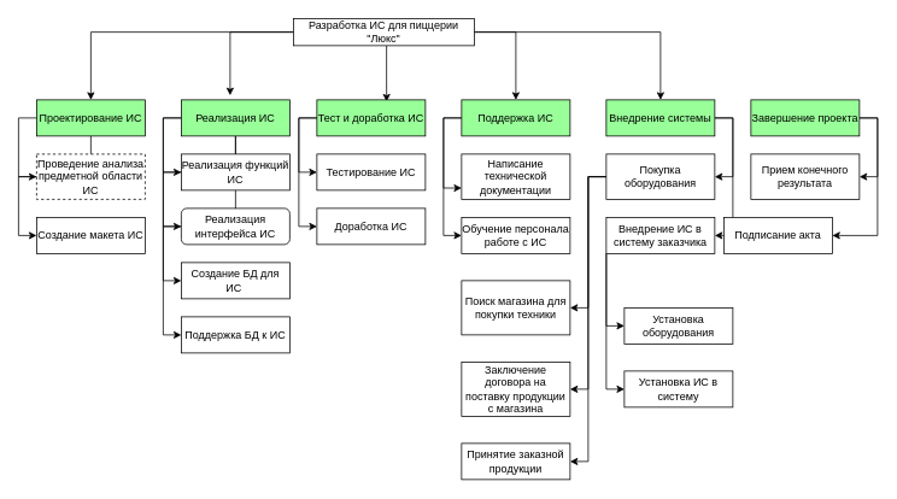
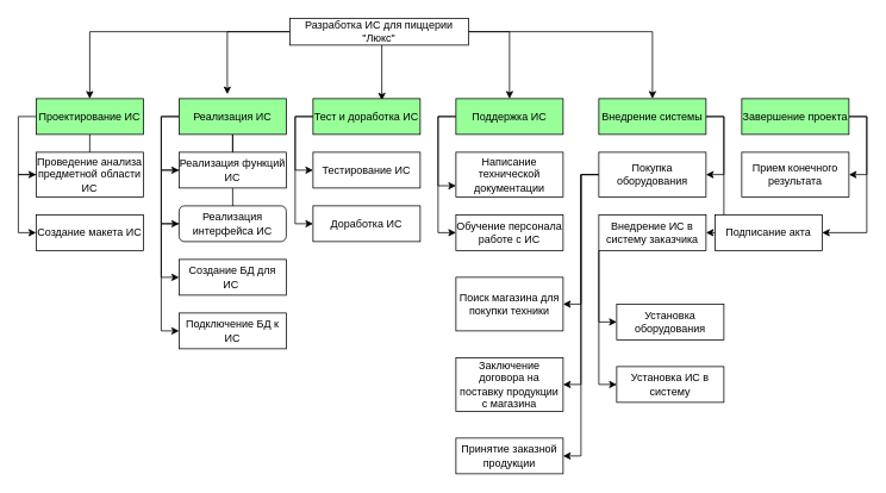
  <mxCell id="0" />
  <mxCell id="1" parent="0" />
  <mxCell id="2" style="edgeStyle=orthogonalEdgeStyle;rounded=0;orthogonalLoop=1;jettySize=auto;html=1;entryX=0.5;entryY=0;entryDx=0;entryDy=0;" edge="1" parent="1" source="7" target="10"><mxGeometry relative="1" as="geometry" /></mxCell>
  <mxCell id="3" style="edgeStyle=orthogonalEdgeStyle;rounded=0;orthogonalLoop=1;jettySize=auto;html=1;entryX=0.45;entryY=-0.125;entryDx=0;entryDy=0;entryPerimeter=0;" edge="1" parent="1" source="7" target="15"><mxGeometry relative="1" as="geometry" /></mxCell>
  <mxCell id="4" style="edgeStyle=orthogonalEdgeStyle;rounded=0;orthogonalLoop=1;jettySize=auto;html=1;entryX=0.642;entryY=0.05;entryDx=0;entryDy=0;entryPerimeter=0;" edge="1" parent="1" source="7" target="18"><mxGeometry relative="1" as="geometry"><Array as="points"><mxPoint x="427" y="90" /><mxPoint x="427" y="90" /></Array></mxGeometry></mxCell>
  <mxCell id="5" style="edgeStyle=orthogonalEdgeStyle;rounded=0;orthogonalLoop=1;jettySize=auto;html=1;entryX=0.5;entryY=0;entryDx=0;entryDy=0;" edge="1" parent="1" source="7" target="21"><mxGeometry relative="1" as="geometry"><Array as="points"><mxPoint x="570" y="35" /></Array></mxGeometry></mxCell>
  <mxCell id="6" style="edgeStyle=orthogonalEdgeStyle;rounded=0;orthogonalLoop=1;jettySize=auto;html=1;entryX=0.5;entryY=0;entryDx=0;entryDy=0;" edge="1" parent="1" source="7" target="24"><mxGeometry relative="1" as="geometry" /></mxCell>
  <mxCell id="7" value="Разработка ИС для пиццерии &quot;Люкс&quot;" style="rounded=0;whiteSpace=wrap;html=1;" vertex="1" parent="1"><mxGeometry x="324" y="20" width="200" height="30" as="geometry" /></mxCell>
  <mxCell id="8" style="edgeStyle=orthogonalEdgeStyle;rounded=0;orthogonalLoop=1;jettySize=auto;html=1;entryX=0;entryY=0.5;entryDx=0;entryDy=0;" edge="1" parent="1" source="10" target="25"><mxGeometry relative="1" as="geometry"><Array as="points"><mxPoint x="20" y="130" /><mxPoint x="20" y="195" /></Array></mxGeometry></mxCell>
  <mxCell id="9" style="edgeStyle=orthogonalEdgeStyle;rounded=0;orthogonalLoop=1;jettySize=auto;html=1;entryX=0;entryY=0.5;entryDx=0;entryDy=0;" edge="1" parent="1" source="10" target="26"><mxGeometry relative="1" as="geometry" /></mxCell>
  <mxCell id="10" value="Проектирование ИС" style="rounded=0;whiteSpace=wrap;html=1;fillColor=#99FF99;" vertex="1" parent="1"><mxGeometry x="40" y="110" width="120" height="40" as="geometry" /></mxCell>
  <mxCell id="11" style="edgeStyle=orthogonalEdgeStyle;rounded=0;orthogonalLoop=1;jettySize=auto;html=1;entryX=0;entryY=0.5;entryDx=0;entryDy=0;" edge="1" parent="1" source="15" target="27"><mxGeometry relative="1" as="geometry"><Array as="points"><mxPoint x="180" y="130" /><mxPoint x="180" y="190" /></Array></mxGeometry></mxCell>
  <mxCell id="12" style="edgeStyle=orthogonalEdgeStyle;rounded=0;orthogonalLoop=1;jettySize=auto;html=1;entryX=0;entryY=0.5;entryDx=0;entryDy=0;" edge="1" parent="1" source="15" target="28"><mxGeometry relative="1" as="geometry"><Array as="points"><mxPoint x="260" y="190" /><mxPoint x="180" y="190" /><mxPoint x="180" y="250" /></Array></mxGeometry></mxCell>
  <mxCell id="13" style="edgeStyle=orthogonalEdgeStyle;rounded=0;orthogonalLoop=1;jettySize=auto;html=1;entryX=0;entryY=0.5;entryDx=0;entryDy=0;" edge="1" parent="1" source="15" target="29"><mxGeometry relative="1" as="geometry"><Array as="points"><mxPoint x="180" y="130" /><mxPoint x="180" y="310" /></Array></mxGeometry></mxCell>
  <mxCell id="14" style="edgeStyle=orthogonalEdgeStyle;rounded=0;orthogonalLoop=1;jettySize=auto;html=1;entryX=0;entryY=0.5;entryDx=0;entryDy=0;" edge="1" parent="1" source="15" target="30"><mxGeometry relative="1" as="geometry" /></mxCell>
  <mxCell id="15" value="Реализация ИС" style="rounded=0;whiteSpace=wrap;html=1;fillColor=#99FF99;" vertex="1" parent="1"><mxGeometry x="200" y="110" width="120" height="40" as="geometry" /></mxCell>
  <mxCell id="16" style="edgeStyle=orthogonalEdgeStyle;rounded=0;orthogonalLoop=1;jettySize=auto;html=1;entryX=0;entryY=0.5;entryDx=0;entryDy=0;" edge="1" parent="1" source="18" target="31"><mxGeometry relative="1" as="geometry"><Array as="points"><mxPoint x="330" y="130" /><mxPoint x="330" y="190" /></Array></mxGeometry></mxCell>
  <mxCell id="17" style="edgeStyle=orthogonalEdgeStyle;rounded=0;orthogonalLoop=1;jettySize=auto;html=1;entryX=0;entryY=0.5;entryDx=0;entryDy=0;" edge="1" parent="1" source="18" target="32"><mxGeometry relative="1" as="geometry"><Array as="points"><mxPoint x="330" y="130" /><mxPoint x="330" y="250" /></Array></mxGeometry></mxCell>
  <mxCell id="18" value="Тест и доработка ИС" style="rounded=0;whiteSpace=wrap;html=1;fillColor=#99FF99;" vertex="1" parent="1"><mxGeometry x="350" y="110" width="120" height="40" as="geometry" /></mxCell>
  <mxCell id="19" style="edgeStyle=orthogonalEdgeStyle;rounded=0;orthogonalLoop=1;jettySize=auto;html=1;entryX=0;entryY=0.75;entryDx=0;entryDy=0;" edge="1" parent="1" source="21" target="33"><mxGeometry relative="1" as="geometry"><Array as="points"><mxPoint x="490" y="130" /><mxPoint x="490" y="208" /></Array></mxGeometry></mxCell>
  <mxCell id="20" style="edgeStyle=orthogonalEdgeStyle;rounded=0;orthogonalLoop=1;jettySize=auto;html=1;entryX=0;entryY=0.5;entryDx=0;entryDy=0;" edge="1" parent="1" source="21" target="34"><mxGeometry relative="1" as="geometry"><Array as="points"><mxPoint x="490" y="130" /><mxPoint x="490" y="260" /></Array></mxGeometry></mxCell>
  <mxCell id="21" value="Поддержка ИС" style="rounded=0;whiteSpace=wrap;html=1;fillColor=#99FF99;" vertex="1" parent="1"><mxGeometry x="510" y="110" width="120" height="40" as="geometry" /></mxCell>
  <mxCell id="22" style="edgeStyle=orthogonalEdgeStyle;rounded=0;orthogonalLoop=1;jettySize=auto;html=1;entryX=1;entryY=0.5;entryDx=0;entryDy=0;" edge="1" parent="1" source="24" target="38"><mxGeometry relative="1" as="geometry"><Array as="points"><mxPoint x="810" y="130" /><mxPoint x="810" y="195" /></Array></mxGeometry></mxCell>
  <mxCell id="23" style="edgeStyle=orthogonalEdgeStyle;rounded=0;orthogonalLoop=1;jettySize=auto;html=1;entryX=1;entryY=0.5;entryDx=0;entryDy=0;" edge="1" parent="1" source="24" target="41"><mxGeometry relative="1" as="geometry"><Array as="points"><mxPoint x="810" y="130" /><mxPoint x="810" y="260" /></Array></mxGeometry></mxCell>
  <mxCell id="24" value="Внедрение системы" style="rounded=0;whiteSpace=wrap;html=1;fillColor=#99FF99;" vertex="1" parent="1"><mxGeometry x="670" y="110" width="120" height="40" as="geometry" /></mxCell>
- <mxCell id="25" value="Проведение анализа предметной области ИС" style="rounded=0;whiteSpace=wrap;html=1;dashed=1;" vertex="1" parent="1"><mxGeometry x="40" y="170" width="120" height="50" as="geometry" /></mxCell>
+ <mxCell id="25" value="Проведение анализа предметной области ИС" style="rounded=0;whiteSpace=wrap;html=1;" vertex="1" parent="1"><mxGeometry x="40" y="170" width="120" height="50" as="geometry" /></mxCell>
  <mxCell id="26" value="Создание макета ИС" style="rounded=0;whiteSpace=wrap;html=1;" vertex="1" parent="1"><mxGeometry x="40" y="240" width="120" height="40" as="geometry" /></mxCell>
  <mxCell id="27" value="Реализация функций ИС" style="rounded=0;whiteSpace=wrap;html=1;" vertex="1" parent="1"><mxGeometry x="200" y="170" width="120" height="40" as="geometry" /></mxCell>
  <mxCell id="28" value="Реализация интерфейса ИС" style="whiteSpace=wrap;html=1;rounded=1;" vertex="1" parent="1"><mxGeometry x="200" y="230" width="120" height="40" as="geometry" /></mxCell>
  <mxCell id="29" value="Создание БД для ИС&amp;nbsp;" style="rounded=0;whiteSpace=wrap;html=1;" vertex="1" parent="1"><mxGeometry x="200" y="290" width="120" height="40" as="geometry" /></mxCell>
- <mxCell id="30" value="Поддержка БД к ИС" style="rounded=0;whiteSpace=wrap;html=1;" vertex="1" parent="1"><mxGeometry x="200" y="350" width="120" height="40" as="geometry" /></mxCell>
+ <mxCell id="30" value="Подключение БД к ИС" style="rounded=0;whiteSpace=wrap;html=1;" vertex="1" parent="1"><mxGeometry x="200" y="350" width="120" height="40" as="geometry" /></mxCell>
  <mxCell id="31" value="Тестирование ИС" style="rounded=0;whiteSpace=wrap;html=1;" vertex="1" parent="1"><mxGeometry x="350" y="170" width="120" height="40" as="geometry" /></mxCell>
  <mxCell id="32" value="Доработка ИС" style="rounded=0;whiteSpace=wrap;html=1;" vertex="1" parent="1"><mxGeometry x="350" y="230" width="120" height="40" as="geometry" /></mxCell>
  <mxCell id="33" value="Написание технической документации" style="rounded=0;whiteSpace=wrap;html=1;" vertex="1" parent="1"><mxGeometry x="510" y="170" width="120" height="50" as="geometry" /></mxCell>
  <mxCell id="34" value="Обучение персонала работе с ИС" style="rounded=0;whiteSpace=wrap;html=1;" vertex="1" parent="1"><mxGeometry x="510" y="240" width="120" height="40" as="geometry" /></mxCell>
  <mxCell id="35" style="edgeStyle=orthogonalEdgeStyle;rounded=0;orthogonalLoop=1;jettySize=auto;html=1;entryX=1;entryY=0.5;entryDx=0;entryDy=0;" edge="1" parent="1" source="38" target="42"><mxGeometry relative="1" as="geometry" /></mxCell>
  <mxCell id="36" style="edgeStyle=orthogonalEdgeStyle;rounded=0;orthogonalLoop=1;jettySize=auto;html=1;entryX=1;entryY=0.5;entryDx=0;entryDy=0;" edge="1" parent="1" source="38" target="43"><mxGeometry relative="1" as="geometry" /></mxCell>
  <mxCell id="37" style="edgeStyle=orthogonalEdgeStyle;rounded=0;orthogonalLoop=1;jettySize=auto;html=1;entryX=1;entryY=0.5;entryDx=0;entryDy=0;" edge="1" parent="1" source="38" target="44"><mxGeometry relative="1" as="geometry" /></mxCell>
  <mxCell id="38" value="Покупка оборудования" style="rounded=0;whiteSpace=wrap;html=1;" vertex="1" parent="1"><mxGeometry x="670" y="170" width="120" height="50" as="geometry" /></mxCell>
  <mxCell id="39" style="edgeStyle=orthogonalEdgeStyle;rounded=0;orthogonalLoop=1;jettySize=auto;html=1;entryX=0;entryY=0.5;entryDx=0;entryDy=0;" edge="1" parent="1" source="41" target="45"><mxGeometry relative="1" as="geometry"><Array as="points"><mxPoint x="670" y="360" /></Array></mxGeometry></mxCell>
  <mxCell id="40" style="edgeStyle=orthogonalEdgeStyle;rounded=0;orthogonalLoop=1;jettySize=auto;html=1;entryX=0;entryY=0.5;entryDx=0;entryDy=0;" edge="1" parent="1" source="41" target="46"><mxGeometry relative="1" as="geometry"><Array as="points"><mxPoint x="670" y="430" /></Array></mxGeometry></mxCell>
  <mxCell id="41" value="Внедрение ИС в систему заказчика" style="rounded=0;whiteSpace=wrap;html=1;" vertex="1" parent="1"><mxGeometry x="670" y="240" width="120" height="40" as="geometry" /></mxCell>
  <mxCell id="42" value="Поиск магазина для покупки техники" style="rounded=0;whiteSpace=wrap;html=1;" vertex="1" parent="1"><mxGeometry x="510" y="310" width="120" height="60" as="geometry" /></mxCell>
  <mxCell id="43" value="Заключение договора на поставку продукции с магазина" style="rounded=0;whiteSpace=wrap;html=1;" vertex="1" parent="1"><mxGeometry x="510" y="400" width="120" height="60" as="geometry" /></mxCell>
  <mxCell id="44" value="Принятие заказной продукции" style="rounded=0;whiteSpace=wrap;html=1;" vertex="1" parent="1"><mxGeometry x="510" y="490" width="120" height="40" as="geometry" /></mxCell>
  <mxCell id="45" value="Установка оборудования" style="rounded=0;whiteSpace=wrap;html=1;" vertex="1" parent="1"><mxGeometry x="690" y="340" width="120" height="40" as="geometry" /></mxCell>
  <mxCell id="46" value="Установка ИС в систему" style="rounded=0;whiteSpace=wrap;html=1;" vertex="1" parent="1"><mxGeometry x="690" y="410" width="120" height="40" as="geometry" /></mxCell>
  <mxCell id="47" style="edgeStyle=orthogonalEdgeStyle;rounded=0;orthogonalLoop=1;jettySize=auto;html=1;entryX=1;entryY=0.5;entryDx=0;entryDy=0;" edge="1" parent="1" source="49" target="50"><mxGeometry relative="1" as="geometry"><Array as="points"><mxPoint x="970" y="130" /><mxPoint x="970" y="195" /></Array></mxGeometry></mxCell>
  <mxCell id="48" style="edgeStyle=orthogonalEdgeStyle;rounded=0;orthogonalLoop=1;jettySize=auto;html=1;entryX=1;entryY=0.5;entryDx=0;entryDy=0;" edge="1" parent="1" source="49" target="51"><mxGeometry relative="1" as="geometry"><Array as="points"><mxPoint x="970" y="130" /><mxPoint x="970" y="260" /></Array></mxGeometry></mxCell>
  <mxCell id="49" value="Завершение проекта" style="rounded=0;whiteSpace=wrap;html=1;fillColor=#99FF99;" vertex="1" parent="1"><mxGeometry x="830" y="110" width="120" height="40" as="geometry" /></mxCell>
  <mxCell id="50" value="Прием конечного результата" style="rounded=0;whiteSpace=wrap;html=1;fillColor=#FFFFFF;" vertex="1" parent="1"><mxGeometry x="830" y="170" width="120" height="50" as="geometry" /></mxCell>
  <mxCell id="51" value="Подписание акта" style="rounded=0;whiteSpace=wrap;html=1;fillColor=#FFFFFF;" vertex="1" parent="1"><mxGeometry x="800" y="240" width="120" height="40" as="geometry" /></mxCell>
